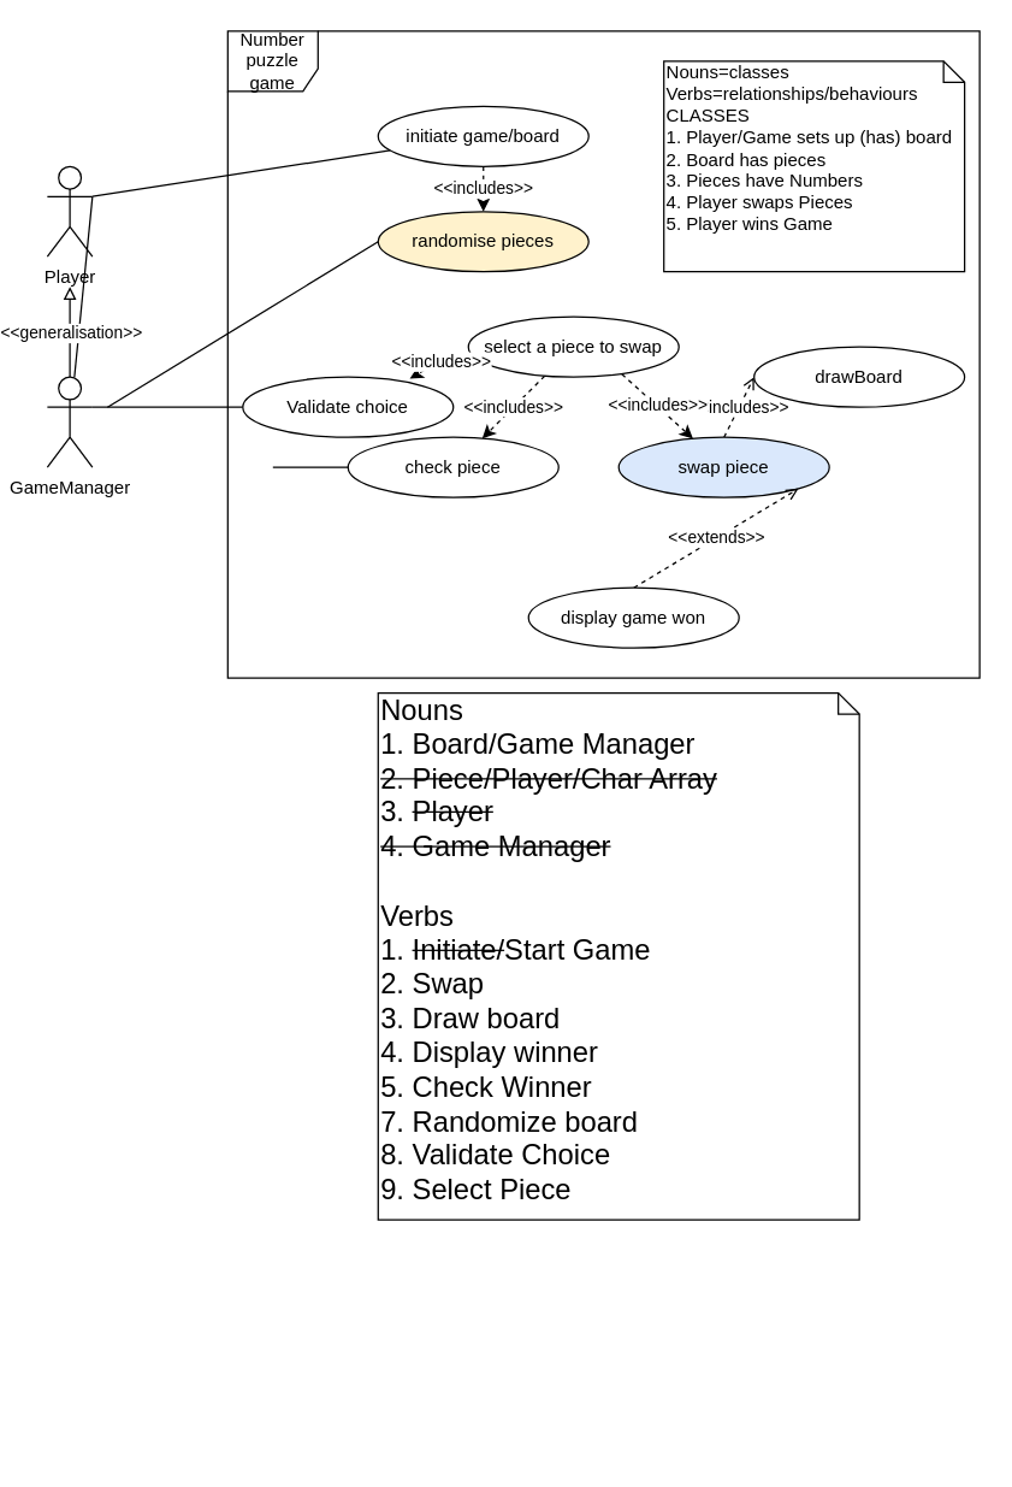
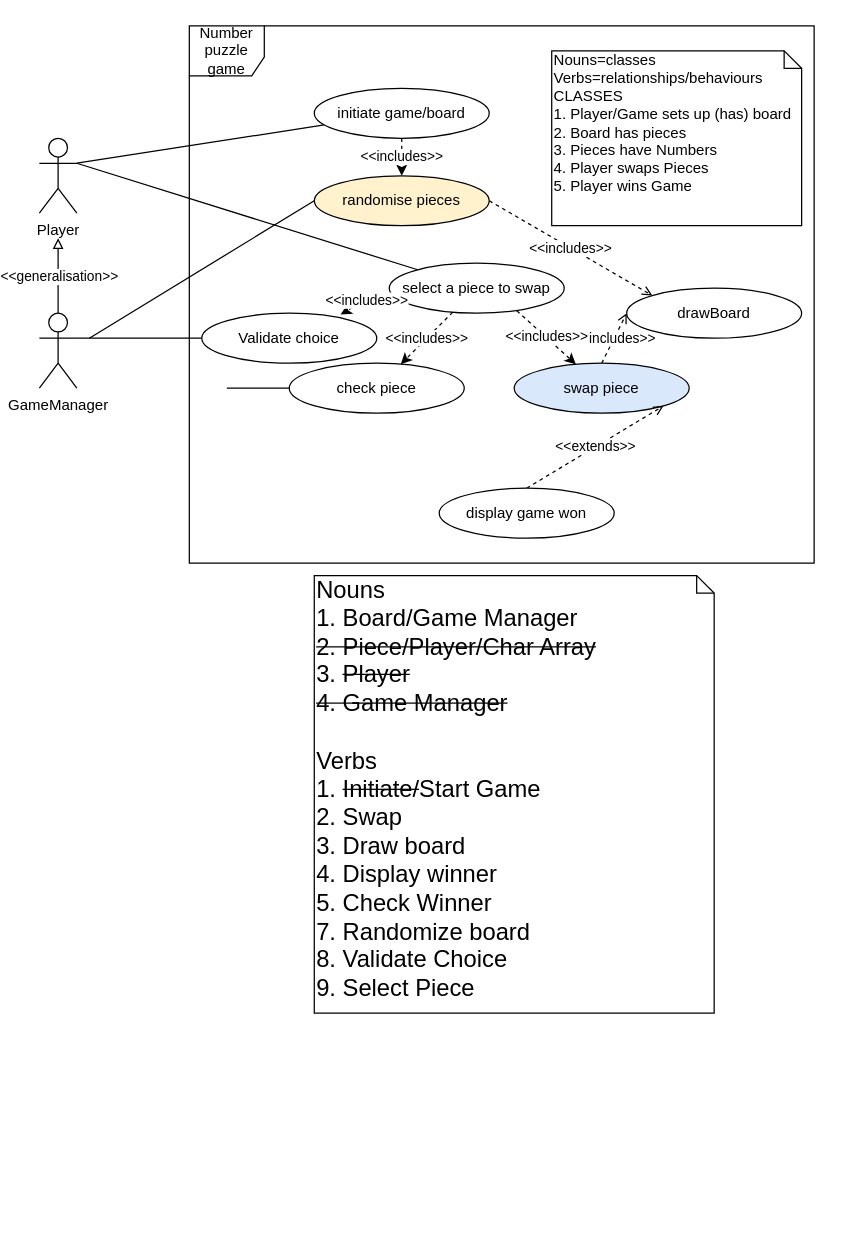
  <mxCell id="0" />
  <mxCell id="1" parent="0" />
  <mxCell id="2" value="Number puzzle game" style="shape=umlFrame;whiteSpace=wrap;html=1;width=60;height=40;" parent="1" vertex="1"><mxGeometry x="140" y="20" width="500" height="430" as="geometry" /></mxCell>
  <mxCell id="3" value="initiate game/board" style="ellipse;whiteSpace=wrap;html=1;" parent="1" vertex="1"><mxGeometry x="240" y="70" width="140" height="40" as="geometry" /></mxCell>
  <mxCell id="4" style="rounded=0;orthogonalLoop=1;jettySize=auto;html=1;exitX=1;exitY=0.333;exitDx=0;exitDy=0;exitPerimeter=0;endArrow=none;endFill=0;" parent="1" source="6" target="3" edge="1"><mxGeometry relative="1" as="geometry" /></mxCell>
- <mxCell id="5" style="edgeStyle=none;rounded=0;orthogonalLoop=1;jettySize=auto;html=1;exitX=1;exitY=0.333;exitDx=0;exitDy=0;exitPerimeter=0;endArrow=none;endFill=0;" parent="1" source="6" target="21" edge="1"><mxGeometry relative="1" as="geometry" /></mxCell>
+ <mxCell id="5" style="edgeStyle=none;rounded=0;orthogonalLoop=1;jettySize=auto;html=1;exitX=1;exitY=0.333;exitDx=0;exitDy=0;exitPerimeter=0;endArrow=none;endFill=0;" parent="1" source="6" target="13" edge="1"><mxGeometry relative="1" as="geometry" /></mxCell>
  <mxCell id="6" value="Player" style="shape=umlActor;verticalLabelPosition=bottom;verticalAlign=top;html=1;" parent="1" vertex="1"><mxGeometry x="20" y="110" width="30" height="60" as="geometry" /></mxCell>
  <mxCell id="7" value="&amp;lt;&amp;lt;includes&amp;gt;&amp;gt;" style="edgeStyle=none;rounded=0;orthogonalLoop=1;jettySize=auto;html=1;endArrow=classic;endFill=1;dashed=1;entryX=0.5;entryY=0;entryDx=0;entryDy=0;" parent="1" source="3" target="10" edge="1"><mxGeometry relative="1" as="geometry" /></mxCell>
  <mxCell id="8" style="edgeStyle=none;rounded=0;orthogonalLoop=1;jettySize=auto;html=1;exitX=0;exitY=0.5;exitDx=0;exitDy=0;endArrow=none;endFill=0;" parent="1" source="10" edge="1"><mxGeometry relative="1" as="geometry"><mxPoint x="60" y="270" as="targetPoint" /></mxGeometry></mxCell>
+ <mxCell id="9" value="&amp;lt;&amp;lt;includes&amp;gt;&amp;gt;" style="edgeStyle=none;rounded=0;orthogonalLoop=1;jettySize=auto;html=1;exitX=1;exitY=0.5;exitDx=0;exitDy=0;entryX=0;entryY=0;entryDx=0;entryDy=0;dashed=1;endArrow=open;endFill=0;" parent="1" source="10" target="26" edge="1"><mxGeometry relative="1" as="geometry" /></mxCell>
  <mxCell id="10" value="randomise pieces" style="ellipse;whiteSpace=wrap;html=1;fillColor=#fff2cc;" parent="1" vertex="1"><mxGeometry x="240" y="140" width="140" height="40" as="geometry" /></mxCell>
  <mxCell id="11" value="&amp;lt;&amp;lt;includes&amp;gt;&amp;gt;" style="edgeStyle=none;rounded=0;orthogonalLoop=1;jettySize=auto;html=1;dashed=1;endArrow=classic;endFill=1;" parent="1" source="13" target="15" edge="1"><mxGeometry relative="1" as="geometry" /></mxCell>
  <mxCell id="12" value="&amp;lt;&amp;lt;includes&amp;gt;&amp;gt;" style="edgeStyle=none;rounded=0;orthogonalLoop=1;jettySize=auto;html=1;exitX=0.66;exitY=0.628;exitDx=0;exitDy=0;entryX=0;entryY=0.5;entryDx=0;entryDy=0;dashed=1;endArrow=open;endFill=0;exitPerimeter=0;" parent="1" source="2" target="26" edge="1"><mxGeometry relative="1" as="geometry" /></mxCell>
  <mxCell id="13" value="select a piece to swap" style="ellipse;whiteSpace=wrap;html=1;" parent="1" vertex="1"><mxGeometry x="300" y="210" width="140" height="40" as="geometry" /></mxCell>
  <mxCell id="14" style="edgeStyle=orthogonalEdgeStyle;rounded=0;orthogonalLoop=1;jettySize=auto;html=1;exitX=0;exitY=0.5;exitDx=0;exitDy=0;endArrow=none;endFill=0;" parent="1" source="15" edge="1"><mxGeometry relative="1" as="geometry"><mxPoint x="170" y="310" as="targetPoint" /></mxGeometry></mxCell>
  <mxCell id="15" value="check piece" style="ellipse;whiteSpace=wrap;html=1;" parent="1" vertex="1"><mxGeometry x="220" y="290" width="140" height="40" as="geometry" /></mxCell>
  <mxCell id="16" value="swap piece" style="ellipse;whiteSpace=wrap;html=1;fillColor=#dae8fc;" parent="1" vertex="1"><mxGeometry x="400" y="290" width="140" height="40" as="geometry" /></mxCell>
  <mxCell id="17" value="&amp;lt;&amp;lt;includes&amp;gt;&amp;gt;" style="edgeStyle=none;rounded=0;orthogonalLoop=1;jettySize=auto;html=1;dashed=1;endArrow=classic;endFill=1;exitX=0.729;exitY=0.95;exitDx=0;exitDy=0;exitPerimeter=0;" parent="1" source="13" target="16" edge="1"><mxGeometry relative="1" as="geometry"><mxPoint x="360.77" y="259.23" as="sourcePoint" /><mxPoint x="319.23" y="300.77" as="targetPoint" /></mxGeometry></mxCell>
  <mxCell id="18" value="Nouns=classes&lt;br&gt;Verbs=relationships/behaviours&lt;br&gt;CLASSES&lt;br&gt;1. Player/Game sets up (has) board&lt;br&gt;2. Board has pieces&lt;br&gt;3. Pieces have Numbers&lt;br&gt;4. Player swaps Pieces&lt;br&gt;5. Player wins Game" style="shape=note;whiteSpace=wrap;html=1;size=14;verticalAlign=top;align=left;spacingTop=-6;" parent="1" vertex="1"><mxGeometry x="430" y="40" width="200" height="140" as="geometry" /></mxCell>
  <mxCell id="19" value="&amp;lt;&amp;lt;generalisation&amp;gt;&amp;gt;" style="edgeStyle=orthogonalEdgeStyle;rounded=0;orthogonalLoop=1;jettySize=auto;html=1;exitX=0.5;exitY=0;exitDx=0;exitDy=0;exitPerimeter=0;endArrow=block;endFill=0;" parent="1" source="21" edge="1"><mxGeometry relative="1" as="geometry"><mxPoint x="35" y="190" as="targetPoint" /></mxGeometry></mxCell>
  <mxCell id="20" style="edgeStyle=none;rounded=0;orthogonalLoop=1;jettySize=auto;html=1;exitX=1;exitY=0.333;exitDx=0;exitDy=0;exitPerimeter=0;entryX=0;entryY=0.5;entryDx=0;entryDy=0;endArrow=none;endFill=0;" parent="1" source="21" target="22" edge="1"><mxGeometry relative="1" as="geometry" /></mxCell>
  <mxCell id="21" value="GameManager" style="shape=umlActor;verticalLabelPosition=bottom;verticalAlign=top;html=1;" parent="1" vertex="1"><mxGeometry x="20" y="250" width="30" height="60" as="geometry" /></mxCell>
  <mxCell id="22" value="Validate choice" style="ellipse;whiteSpace=wrap;html=1;" parent="1" vertex="1"><mxGeometry x="150" y="250" width="140" height="40" as="geometry" /></mxCell>
  <mxCell id="23" value="&amp;lt;&amp;lt;includes&amp;gt;&amp;gt;" style="edgeStyle=none;rounded=0;orthogonalLoop=1;jettySize=auto;html=1;dashed=1;endArrow=classic;endFill=1;entryX=0.793;entryY=0.025;entryDx=0;entryDy=0;entryPerimeter=0;" parent="1" source="13" target="22" edge="1"><mxGeometry relative="1" as="geometry"><mxPoint x="350.77" y="249.23" as="sourcePoint" /><mxPoint x="309.23" y="290.77" as="targetPoint" /><Array as="points"><mxPoint x="280" y="240" /></Array></mxGeometry></mxCell>
  <mxCell id="24" value="&amp;lt;&amp;lt;extends&amp;gt;&amp;gt;" style="edgeStyle=none;rounded=0;orthogonalLoop=1;jettySize=auto;html=1;exitX=0.5;exitY=0;exitDx=0;exitDy=0;entryX=1;entryY=1;entryDx=0;entryDy=0;endArrow=open;endFill=0;dashed=1;" parent="1" source="25" target="16" edge="1"><mxGeometry relative="1" as="geometry" /></mxCell>
  <mxCell id="25" value="display game won" style="ellipse;whiteSpace=wrap;html=1;" parent="1" vertex="1"><mxGeometry x="340" y="390" width="140" height="40" as="geometry" /></mxCell>
  <mxCell id="26" value="drawBoard" style="ellipse;whiteSpace=wrap;html=1;" parent="1" vertex="1"><mxGeometry x="490" y="230" width="140" height="40" as="geometry" /></mxCell>
  <mxCell id="27" value="Nouns&lt;br style=&quot;font-size: 19px&quot;&gt;1. Board/Game Manager&lt;br style=&quot;font-size: 19px&quot;&gt;&lt;strike&gt;2. Piece/Player/Char Array&lt;br&gt;&lt;/strike&gt;3. &lt;strike&gt;Player&lt;/strike&gt;&lt;br&gt;&lt;strike&gt;4. Game Manager&lt;br&gt;&lt;/strike&gt;&lt;br style=&quot;font-size: 19px&quot;&gt;Verbs&lt;br style=&quot;font-size: 19px&quot;&gt;1. &lt;strike&gt;Initiate/&lt;/strike&gt;Start Game&lt;br&gt;2. Swap&lt;br&gt;3. Draw board&lt;br&gt;4. Display winner&lt;br&gt;5. Check Winner&lt;br&gt;7. Randomize board&lt;br&gt;8. Validate Choice&lt;br&gt;9. Select Piece" style="shape=note;whiteSpace=wrap;html=1;size=14;verticalAlign=top;align=left;spacingTop=-6;fontSize=19;" vertex="1" parent="1"><mxGeometry x="240" y="460" width="320" height="350" as="geometry" /></mxCell>
  <mxCell id="28" value="&lt;br&gt;" style="text;html=1;align=center;verticalAlign=middle;resizable=0;points=[];autosize=1;" vertex="1" parent="1"><mxGeometry x="309" y="946" width="20" height="20" as="geometry" /></mxCell>
